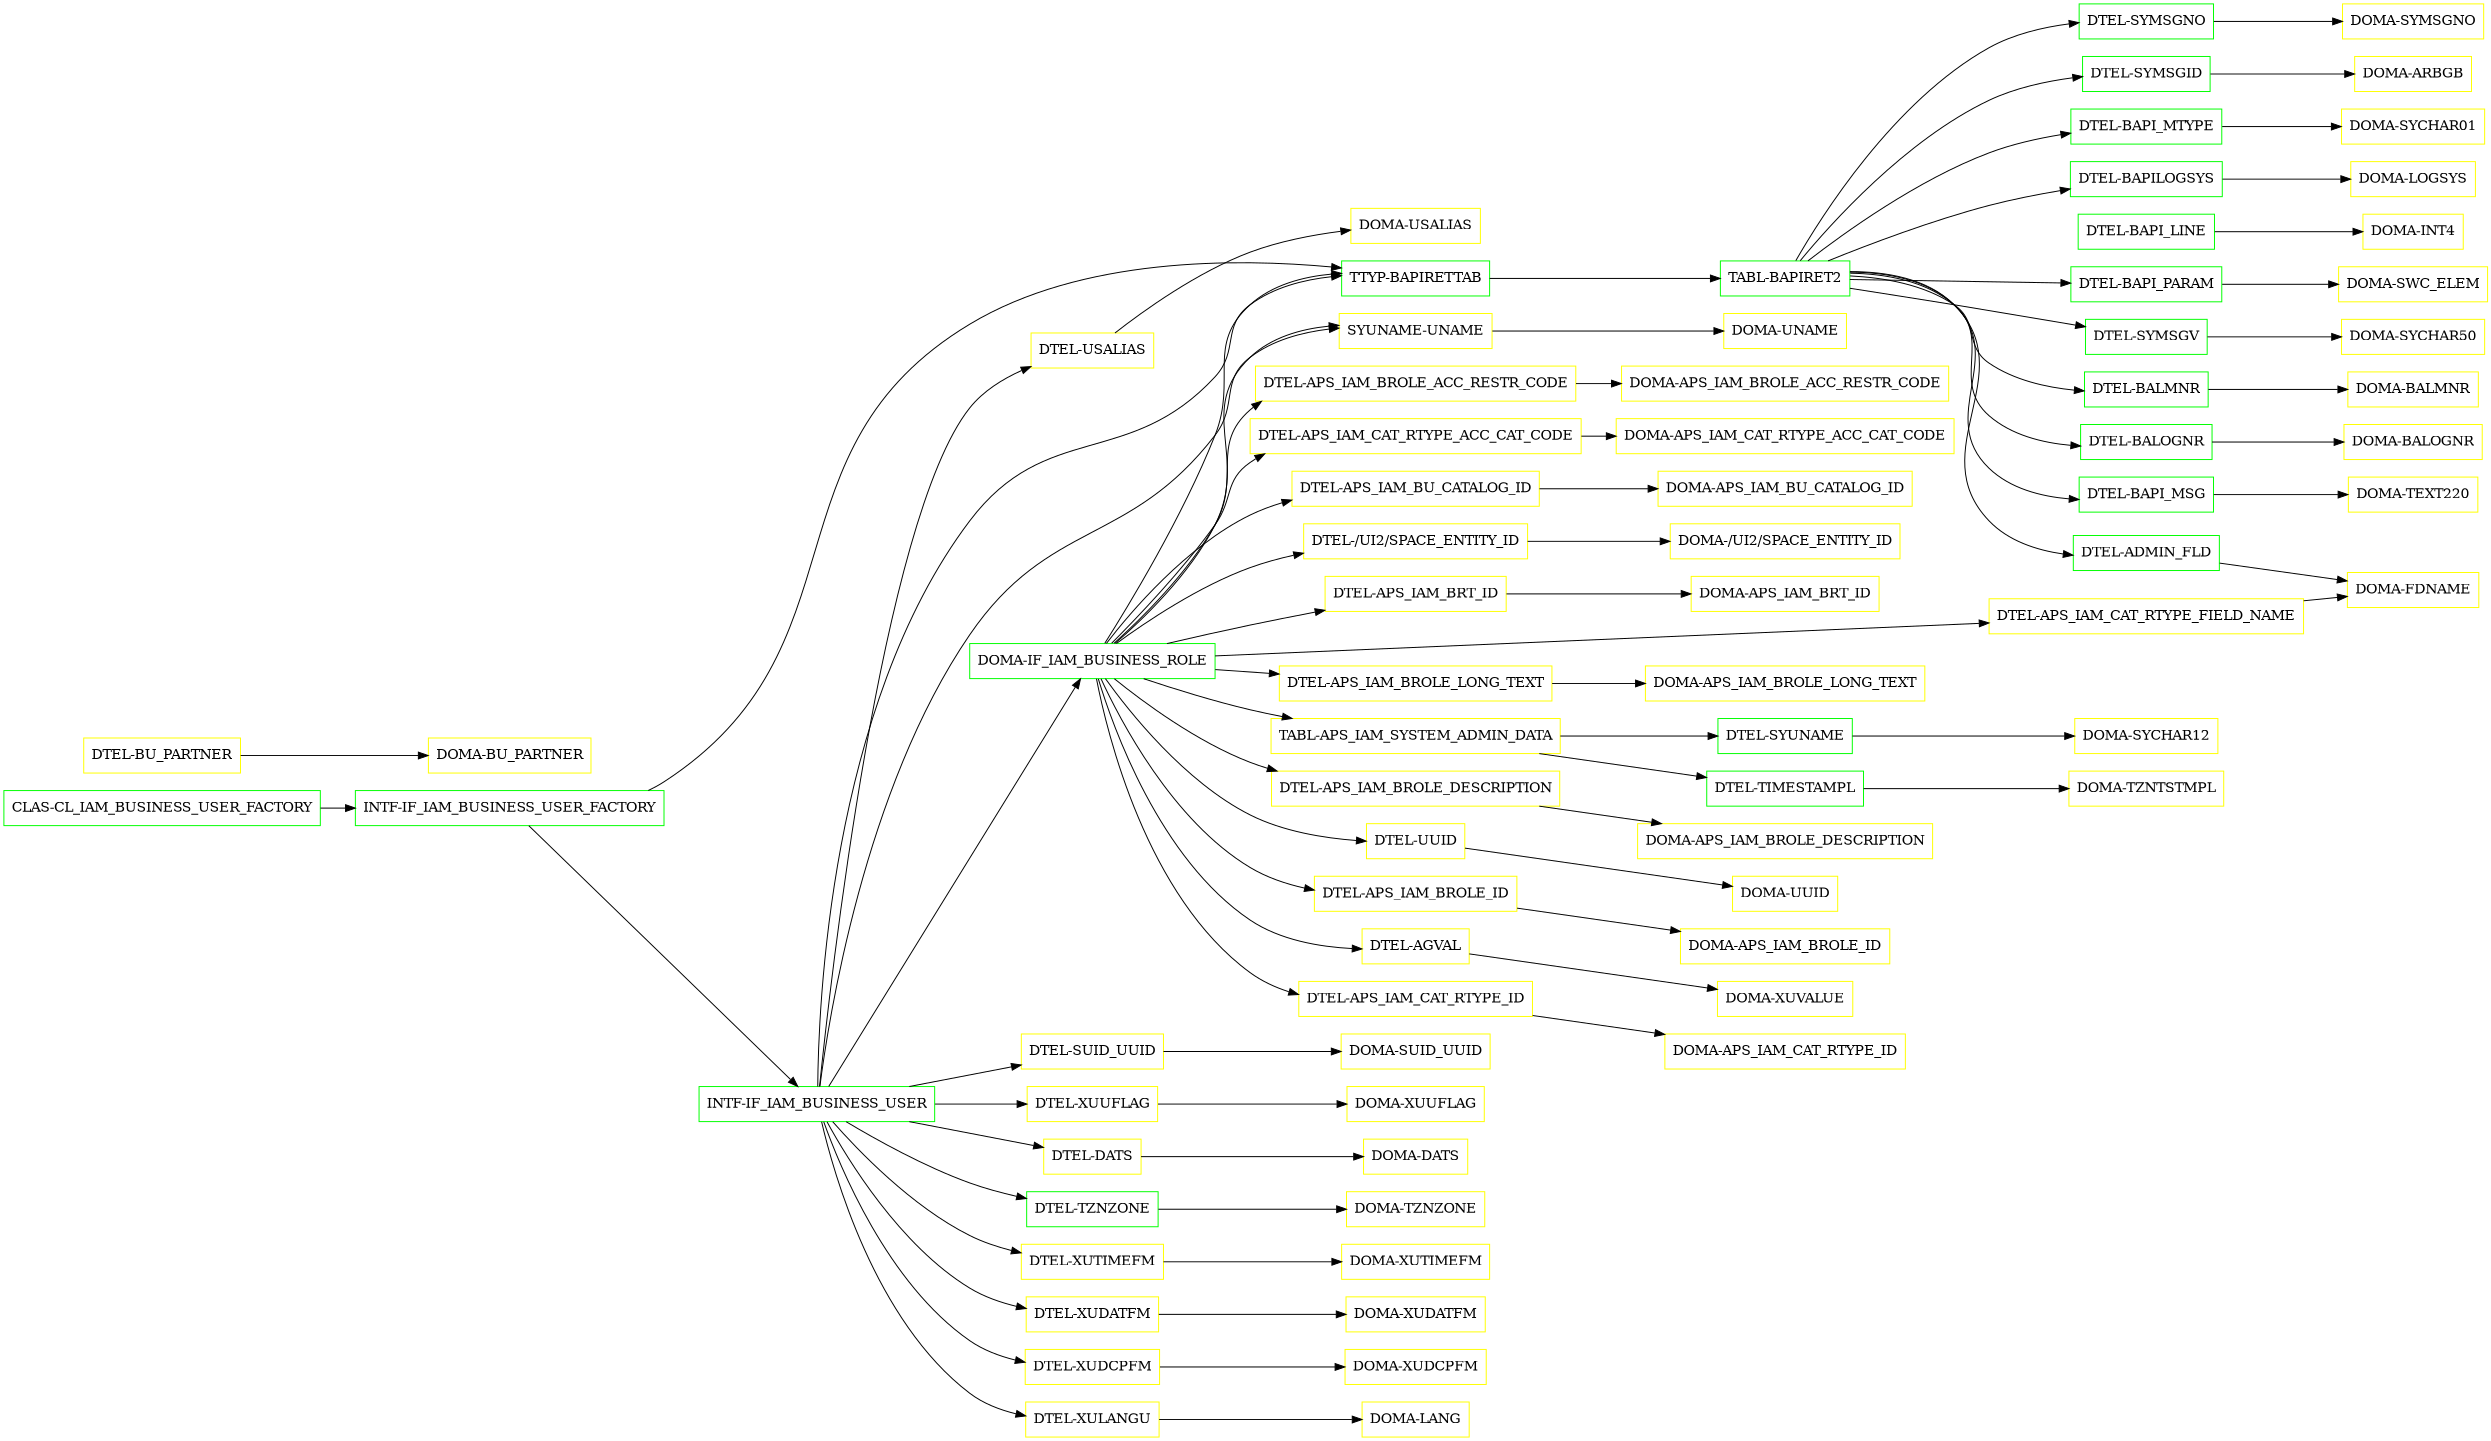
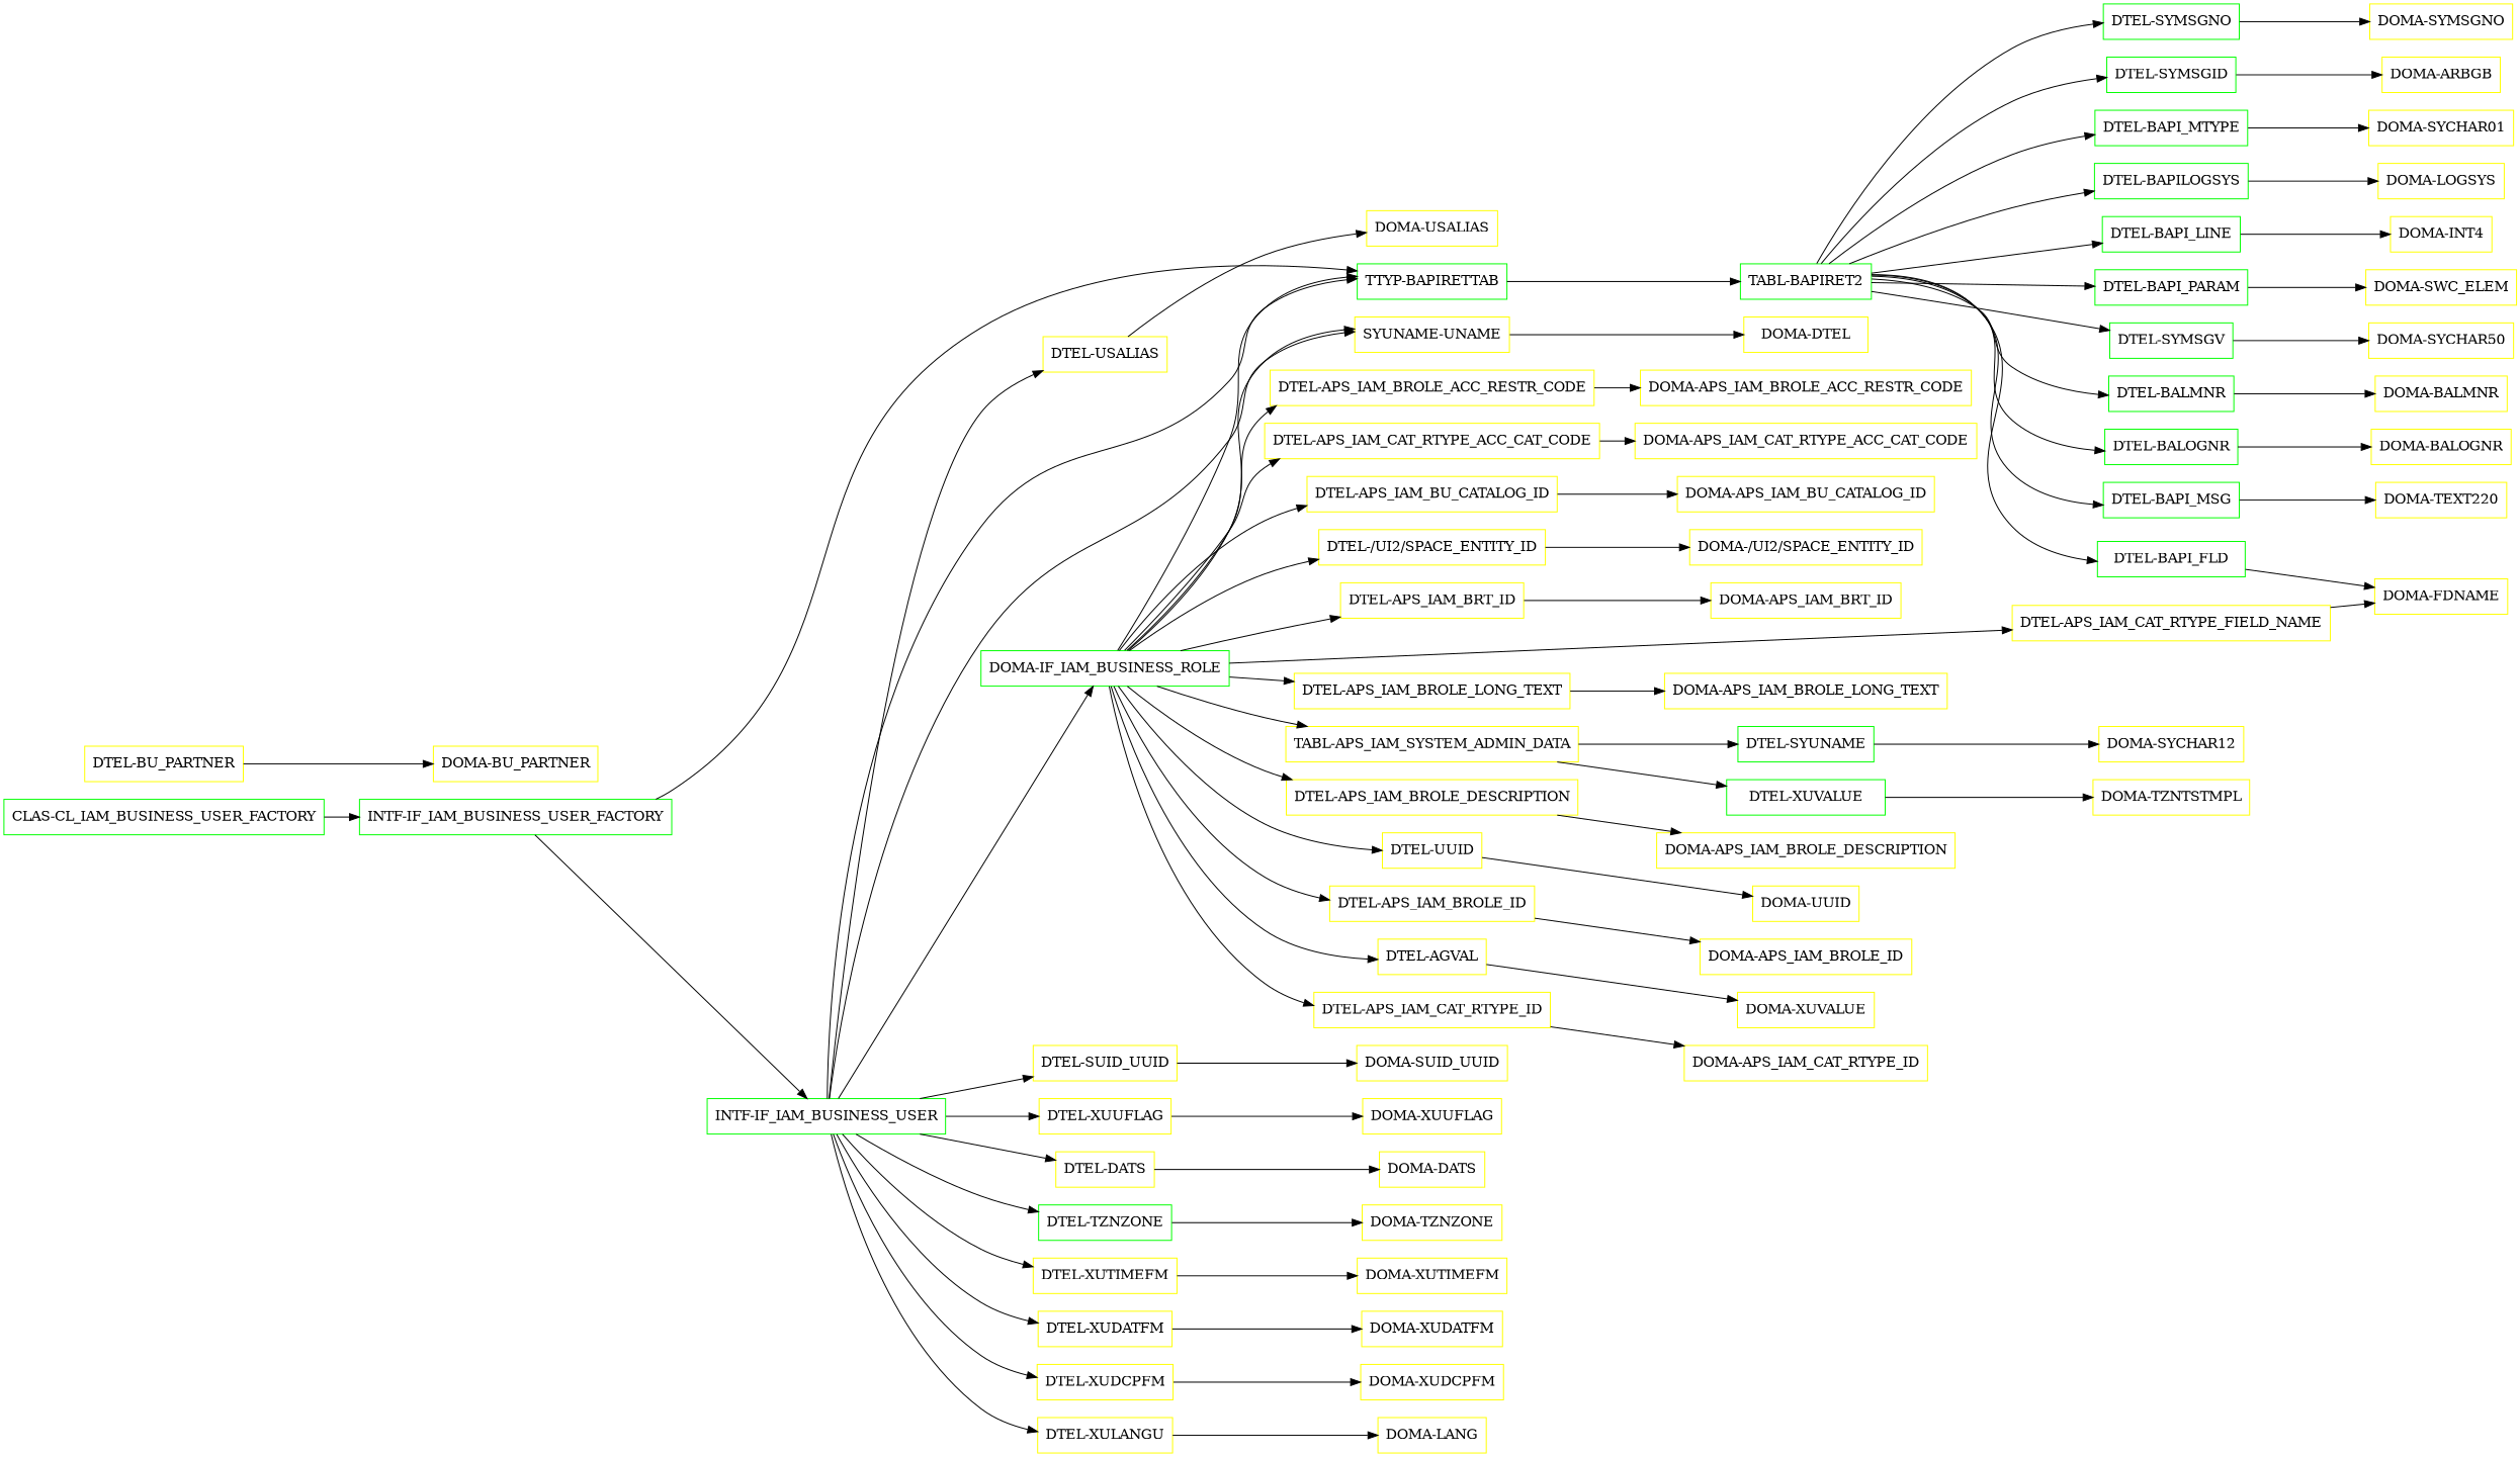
  digraph {
    rankdir=LR
    node [color=yellow shape=box]
    "CLAS-CL_IAM_BUSINESS_USER_FACTORY" [color=green]
    "INTF-IF_IAM_BUSINESS_USER_FACTORY" [color=green]
    "INTF-IF_IAM_BUSINESS_USER" [color=green]
    "TTYP-BAPIRETTAB" [color=green]
    n5 [color=green label="DOMA-IF_IAM_BUSINESS_ROLE"]
    n6 [label="SYUNAME-UNAME"]
    "DTEL-SUID_UUID"
    "DTEL-XUUFLAG"
    "DTEL-DATS"
    "DTEL-TZNZONE" [color=green]
    "DTEL-XUTIMEFM"
    "DTEL-XUDATFM"
    "DTEL-XUDCPFM"
    "DTEL-XULANGU"
    "DTEL-USALIAS"
    "TABL-BAPIRET2" [color=green]
    "DTEL-AGVAL"
    "DTEL-APS_IAM_CAT_RTYPE_FIELD_NAME"
    "DTEL-APS_IAM_CAT_RTYPE_ID"
    "DTEL-APS_IAM_BROLE_ACC_RESTR_CODE"
    "DTEL-APS_IAM_CAT_RTYPE_ACC_CAT_CODE"
    "DTEL-APS_IAM_BU_CATALOG_ID"
    "DTEL-/UI2/SPACE_ENTITY_ID"
    "DTEL-APS_IAM_BRT_ID"
    "TABL-APS_IAM_SYSTEM_ADMIN_DATA"
    "DTEL-APS_IAM_BROLE_LONG_TEXT"
    "DTEL-APS_IAM_BROLE_DESCRIPTION"
    "DTEL-UUID"
    "DTEL-APS_IAM_BROLE_ID"
-   "DOMA-UNAME"
+   "DOMA-UNAME" [label="DOMA-DTEL"]
    "DOMA-SUID_UUID"
    "DOMA-XUUFLAG"
    "DOMA-DATS"
    "DOMA-TZNZONE"
    "DOMA-XUTIMEFM"
    "DOMA-XUDATFM"
    "DOMA-XUDCPFM"
    "DOMA-LANG"
    "DTEL-BU_PARTNER"
    "DOMA-BU_PARTNER"
    "DOMA-USALIAS"
    "DOMA-XUVALUE"
    "DOMA-FDNAME"
    "DOMA-APS_IAM_CAT_RTYPE_ID"
    "DOMA-APS_IAM_BROLE_ACC_RESTR_CODE"
    "DOMA-APS_IAM_CAT_RTYPE_ACC_CAT_CODE"
    "DOMA-APS_IAM_BU_CATALOG_ID"
    "DOMA-/UI2/SPACE_ENTITY_ID"
    "DOMA-APS_IAM_BRT_ID"
    "DTEL-SYUNAME" [color=green]
-   "DTEL-TIMESTAMPL" [color=green]
+   "DTEL-TIMESTAMPL" [color=green label="DTEL-XUVALUE"]
    "DOMA-APS_IAM_BROLE_LONG_TEXT"
    "DOMA-APS_IAM_BROLE_DESCRIPTION"
    "DOMA-UUID"
    "DOMA-APS_IAM_BROLE_ID"
    "DTEL-BAPILOGSYS" [color=green]
-   "DTEL-BAPI_FLD" [color=green label="DTEL-ADMIN_FLD"]
+   "DTEL-BAPI_FLD" [color=green]
    "DTEL-BAPI_LINE" [color=green]
    "DTEL-BAPI_PARAM" [color=green]
    "DTEL-SYMSGV" [color=green]
    "DTEL-BALMNR" [color=green]
    "DTEL-BALOGNR" [color=green]
    "DTEL-BAPI_MSG" [color=green]
    "DTEL-SYMSGNO" [color=green]
    "DTEL-SYMSGID" [color=green]
    "DTEL-BAPI_MTYPE" [color=green]
    "DOMA-LOGSYS"
    "DOMA-INT4"
    "DOMA-SWC_ELEM"
    "DOMA-SYCHAR50"
    "DOMA-BALMNR"
    "DOMA-BALOGNR"
    "DOMA-TEXT220"
    "DOMA-SYMSGNO"
    "DOMA-ARBGB"
    "DOMA-SYCHAR01"
    "DOMA-SYCHAR12"
    "DOMA-TZNTSTMPL"
    "CLAS-CL_IAM_BUSINESS_USER_FACTORY" -> "INTF-IF_IAM_BUSINESS_USER_FACTORY"
    "INTF-IF_IAM_BUSINESS_USER_FACTORY" -> "INTF-IF_IAM_BUSINESS_USER"
    "INTF-IF_IAM_BUSINESS_USER_FACTORY" -> "TTYP-BAPIRETTAB"
    "INTF-IF_IAM_BUSINESS_USER" -> "TTYP-BAPIRETTAB"
    "INTF-IF_IAM_BUSINESS_USER" -> n5
    "INTF-IF_IAM_BUSINESS_USER" -> n6
    "INTF-IF_IAM_BUSINESS_USER" -> "DTEL-SUID_UUID"
    "INTF-IF_IAM_BUSINESS_USER" -> "DTEL-XUUFLAG"
    "INTF-IF_IAM_BUSINESS_USER" -> "DTEL-DATS"
    "INTF-IF_IAM_BUSINESS_USER" -> "DTEL-TZNZONE"
    "INTF-IF_IAM_BUSINESS_USER" -> "DTEL-XUTIMEFM"
    "INTF-IF_IAM_BUSINESS_USER" -> "DTEL-XUDATFM"
    "INTF-IF_IAM_BUSINESS_USER" -> "DTEL-XUDCPFM"
    "INTF-IF_IAM_BUSINESS_USER" -> "DTEL-XULANGU"
    "INTF-IF_IAM_BUSINESS_USER" -> "DTEL-USALIAS"
    "TTYP-BAPIRETTAB" -> "TABL-BAPIRET2"
    n5 -> "TTYP-BAPIRETTAB"
    n5 -> n6
    n5 -> "DTEL-AGVAL"
    n5 -> "DTEL-APS_IAM_CAT_RTYPE_FIELD_NAME"
    n5 -> "DTEL-APS_IAM_CAT_RTYPE_ID"
    n5 -> "DTEL-APS_IAM_BROLE_ACC_RESTR_CODE"
    n5 -> "DTEL-APS_IAM_CAT_RTYPE_ACC_CAT_CODE"
    n5 -> "DTEL-APS_IAM_BU_CATALOG_ID"
    n5 -> "DTEL-/UI2/SPACE_ENTITY_ID"
    n5 -> "DTEL-APS_IAM_BRT_ID"
    n5 -> "TABL-APS_IAM_SYSTEM_ADMIN_DATA"
    n5 -> "DTEL-APS_IAM_BROLE_LONG_TEXT"
    n5 -> "DTEL-APS_IAM_BROLE_DESCRIPTION"
    n5 -> "DTEL-UUID"
    n5 -> "DTEL-APS_IAM_BROLE_ID"
    n6 -> "DOMA-UNAME"
    "DTEL-SUID_UUID" -> "DOMA-SUID_UUID"
    "DTEL-XUUFLAG" -> "DOMA-XUUFLAG"
    "DTEL-DATS" -> "DOMA-DATS"
    "DTEL-TZNZONE" -> "DOMA-TZNZONE"
    "DTEL-XUTIMEFM" -> "DOMA-XUTIMEFM"
    "DTEL-XUDATFM" -> "DOMA-XUDATFM"
    "DTEL-XUDCPFM" -> "DOMA-XUDCPFM"
    "DTEL-XULANGU" -> "DOMA-LANG"
    "DTEL-USALIAS" -> "DOMA-USALIAS"
    "TABL-BAPIRET2" -> "DTEL-BAPILOGSYS"
    "TABL-BAPIRET2" -> "DTEL-BAPI_FLD"
+   "TABL-BAPIRET2" -> "DTEL-BAPI_LINE"
    "TABL-BAPIRET2" -> "DTEL-BAPI_PARAM"
    "TABL-BAPIRET2" -> "DTEL-SYMSGV"
    "TABL-BAPIRET2" -> "DTEL-BALMNR"
    "TABL-BAPIRET2" -> "DTEL-BALOGNR"
    "TABL-BAPIRET2" -> "DTEL-BAPI_MSG"
    "TABL-BAPIRET2" -> "DTEL-SYMSGNO"
    "TABL-BAPIRET2" -> "DTEL-SYMSGID"
    "TABL-BAPIRET2" -> "DTEL-BAPI_MTYPE"
    "DTEL-AGVAL" -> "DOMA-XUVALUE"
    "DTEL-APS_IAM_CAT_RTYPE_FIELD_NAME" -> "DOMA-FDNAME"
    "DTEL-APS_IAM_CAT_RTYPE_ID" -> "DOMA-APS_IAM_CAT_RTYPE_ID"
    "DTEL-APS_IAM_BROLE_ACC_RESTR_CODE" -> "DOMA-APS_IAM_BROLE_ACC_RESTR_CODE"
    "DTEL-APS_IAM_CAT_RTYPE_ACC_CAT_CODE" -> "DOMA-APS_IAM_CAT_RTYPE_ACC_CAT_CODE"
    "DTEL-APS_IAM_BU_CATALOG_ID" -> "DOMA-APS_IAM_BU_CATALOG_ID"
    "DTEL-/UI2/SPACE_ENTITY_ID" -> "DOMA-/UI2/SPACE_ENTITY_ID"
    "DTEL-APS_IAM_BRT_ID" -> "DOMA-APS_IAM_BRT_ID"
    "TABL-APS_IAM_SYSTEM_ADMIN_DATA" -> "DTEL-SYUNAME"
    "TABL-APS_IAM_SYSTEM_ADMIN_DATA" -> "DTEL-TIMESTAMPL"
    "DTEL-APS_IAM_BROLE_LONG_TEXT" -> "DOMA-APS_IAM_BROLE_LONG_TEXT"
    "DTEL-APS_IAM_BROLE_DESCRIPTION" -> "DOMA-APS_IAM_BROLE_DESCRIPTION"
    "DTEL-UUID" -> "DOMA-UUID"
    "DTEL-APS_IAM_BROLE_ID" -> "DOMA-APS_IAM_BROLE_ID"
    "DTEL-BU_PARTNER" -> "DOMA-BU_PARTNER"
    "DTEL-SYUNAME" -> "DOMA-SYCHAR12"
    "DTEL-TIMESTAMPL" -> "DOMA-TZNTSTMPL"
    "DTEL-BAPILOGSYS" -> "DOMA-LOGSYS"
    "DTEL-BAPI_FLD" -> "DOMA-FDNAME"
    "DTEL-BAPI_LINE" -> "DOMA-INT4"
    "DTEL-BAPI_PARAM" -> "DOMA-SWC_ELEM"
    "DTEL-SYMSGV" -> "DOMA-SYCHAR50"
    "DTEL-BALMNR" -> "DOMA-BALMNR"
    "DTEL-BALOGNR" -> "DOMA-BALOGNR"
    "DTEL-BAPI_MSG" -> "DOMA-TEXT220"
    "DTEL-SYMSGNO" -> "DOMA-SYMSGNO"
    "DTEL-SYMSGID" -> "DOMA-ARBGB"
    "DTEL-BAPI_MTYPE" -> "DOMA-SYCHAR01"
  }
